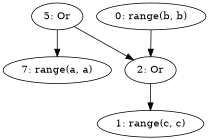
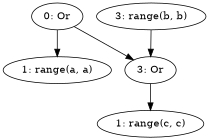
  digraph {
-   n1 [label="7: range(a, a)"]
-   n2 [label="0: range(b, b)"]
-   n3 [label="2: Or"]
+   n1 [label="1: range(a, a)"]
+   n2 [label="3: range(b, b)"]
+   n3 [label="3: Or"]
    n4 [label="1: range(c, c)"]
-   n5 [label="5: Or"]
+   n5 [label="0: Or"]
    n2 -> n3
    n3 -> n4
    n5 -> n1
    n5 -> n3
  }
